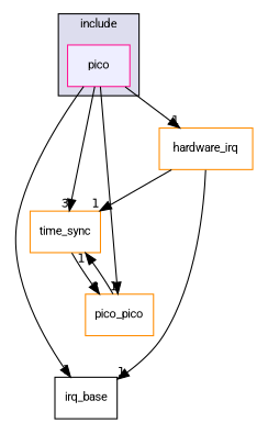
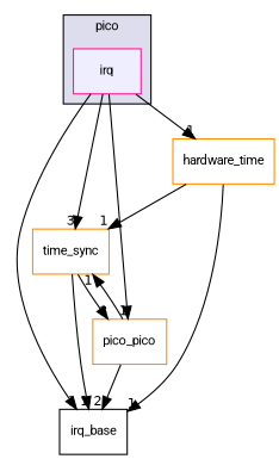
  digraph {
    compound=true
    fontname=Roboto
    node [color=darkorange fillcolor=white fontname=Roboto fontsize=10 shape=box style=filled]
    edge [fontname=Roboto headlabel=1 labeldistance=1.5 labelfontname=Helvetica labelfontsize=10]
-   n1 [color=deeppink fillcolor="#eeeeff" label=pico pencolor=black]
+   n1 [color=deeppink fillcolor="#eeeeff" label=irq pencolor=black]
    n2 [label=time_sync]
    n3 [color=black label=irq_base]
-   n4 [label=hardware_irq]
+   n4 [label=hardware_time]
    n5 [label=pico_pico]
    subgraph cluster_1 {
      bgcolor="#ddddee"
      fontsize=10
-     label=include
+     label=pico
      pencolor=black
      n1
    }
    n1 -> n2 [headlabel=3]
    n1 -> n3
    n1 -> n4
    n1 -> n5
+   n2 -> n3
    n2 -> n5 [headlabel=3]
    n4 -> n2
    n4 -> n3
    n5 -> n2
+   n5 -> n3 [headlabel=2]
  }
